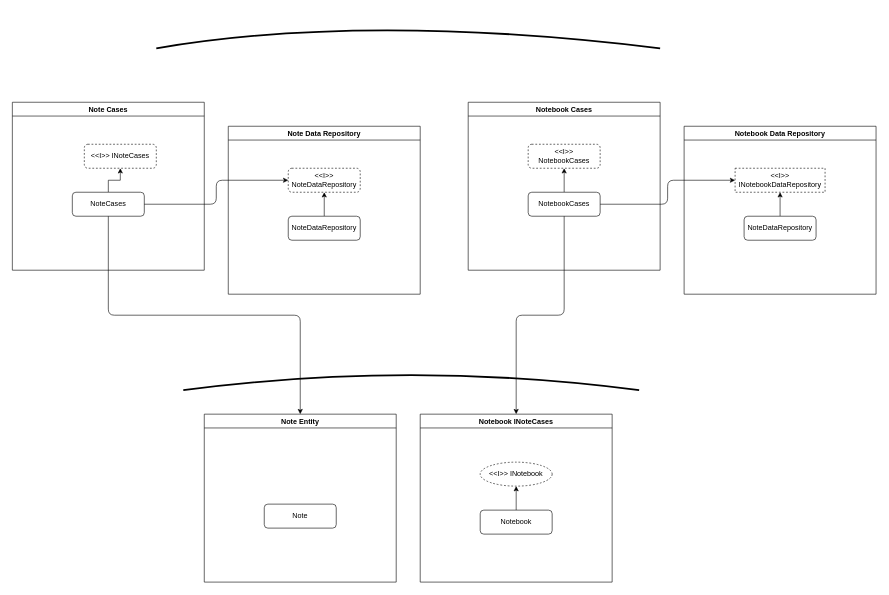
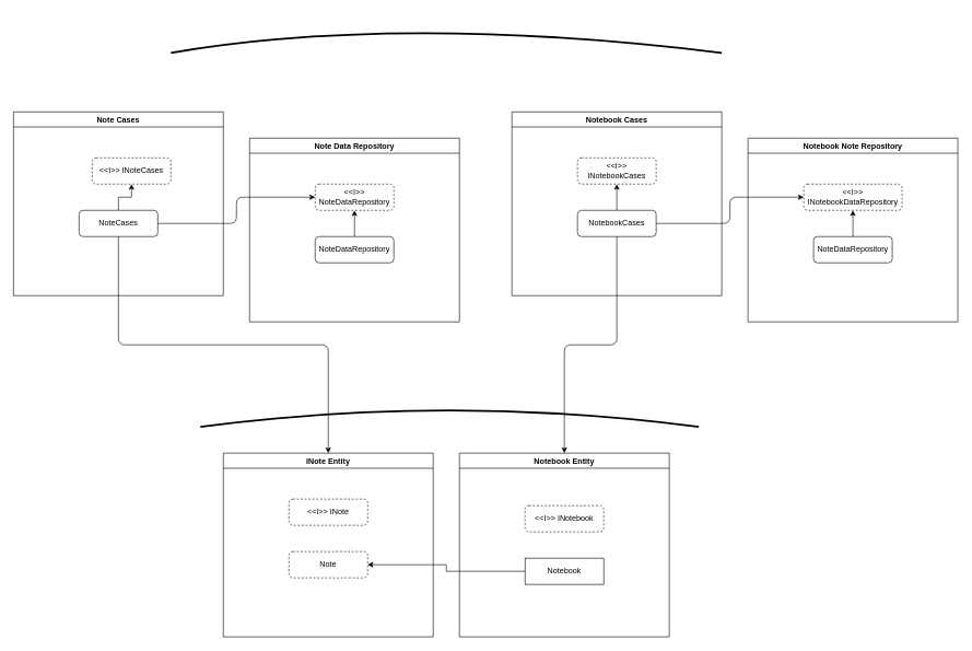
  <mxCell id="0" />
  <mxCell id="1" parent="0" />
- <mxCell id="2" value="Note Entity" style="swimlane;" vertex="1" parent="1"><mxGeometry x="340" y="690" width="320" height="280" as="geometry" /></mxCell>
- <mxCell id="3" value="Note" style="rounded=1;whiteSpace=wrap;html=1;" vertex="1" parent="2"><mxGeometry x="100" y="150" width="120" height="40" as="geometry" /></mxCell>
- <mxCell id="5" value="Notebook INoteCases" style="swimlane;" vertex="1" parent="1"><mxGeometry x="700" y="690" width="320" height="280" as="geometry" /></mxCell>
- <mxCell id="6" style="edgeStyle=orthogonalEdgeStyle;rounded=0;orthogonalLoop=1;jettySize=auto;html=1;entryX=0.5;entryY=1;entryDx=0;entryDy=0;" edge="1" parent="5" source="7" target="8"><mxGeometry relative="1" as="geometry" /></mxCell>
- <mxCell id="7" value="Notebook" style="rounded=1;whiteSpace=wrap;html=1;" vertex="1" parent="5"><mxGeometry x="100" y="160" width="120" height="40" as="geometry" /></mxCell>
- <mxCell id="8" value="&amp;lt;&amp;lt;I&amp;gt;&amp;gt; INotebook" style="ellipse;whiteSpace=wrap;html=1;dashed=1;" vertex="1" parent="5"><mxGeometry x="100" y="80" width="120" height="40" as="geometry" /></mxCell>
+ <mxCell id="2" value="INote Entity" style="swimlane;" vertex="1" parent="1"><mxGeometry x="340" y="690" width="320" height="280" as="geometry" /></mxCell>
+ <mxCell id="3" value="Note" style="rounded=1;whiteSpace=wrap;html=1;dashed=1;" vertex="1" parent="2"><mxGeometry x="100" y="150" width="120" height="40" as="geometry" /></mxCell>
+ <mxCell id="4" value="&amp;lt;&amp;lt;I&amp;gt;&amp;gt; INote" style="rounded=1;whiteSpace=wrap;html=1;dashed=1;" vertex="1" parent="2"><mxGeometry x="100" y="70" width="120" height="40" as="geometry" /></mxCell>
+ <mxCell id="5" value="Notebook Entity" style="swimlane;" vertex="1" parent="1"><mxGeometry x="700" y="690" width="320" height="280" as="geometry" /></mxCell>
+ <mxCell id="6" style="edgeStyle=orthogonalEdgeStyle;rounded=0;orthogonalLoop=1;jettySize=auto;html=1;" edge="1" parent="5" source="7" target="3"><mxGeometry relative="1" as="geometry" /></mxCell>
+ <mxCell id="7" value="Notebook" style="whiteSpace=wrap;html=1;rounded=0;" vertex="1" parent="5"><mxGeometry x="100" y="160" width="120" height="40" as="geometry" /></mxCell>
+ <mxCell id="8" value="&amp;lt;&amp;lt;I&amp;gt;&amp;gt; INotebook" style="rounded=1;whiteSpace=wrap;html=1;dashed=1;" vertex="1" parent="5"><mxGeometry x="100" y="80" width="120" height="40" as="geometry" /></mxCell>
  <mxCell id="9" value="Note Cases" style="swimlane;startSize=23;" vertex="1" parent="1"><mxGeometry x="20" y="170" width="320" height="280" as="geometry" /></mxCell>
  <mxCell id="10" style="edgeStyle=orthogonalEdgeStyle;rounded=0;orthogonalLoop=1;jettySize=auto;html=1;entryX=0.5;entryY=1;entryDx=0;entryDy=0;" edge="1" parent="9" source="11" target="12"><mxGeometry relative="1" as="geometry" /></mxCell>
  <mxCell id="11" value="NoteCases" style="rounded=1;whiteSpace=wrap;html=1;" vertex="1" parent="9"><mxGeometry x="100" y="150" width="120" height="40" as="geometry" /></mxCell>
  <mxCell id="12" value="&amp;lt;&amp;lt;I&amp;gt;&amp;gt; INoteCases" style="rounded=1;whiteSpace=wrap;html=1;dashed=1;" vertex="1" parent="9"><mxGeometry x="120" y="70" width="120" height="40" as="geometry" /></mxCell>
  <mxCell id="13" value="Note Data Repository" style="swimlane;startSize=23;" vertex="1" parent="1"><mxGeometry x="380" y="210" width="320" height="280" as="geometry" /></mxCell>
  <mxCell id="14" style="edgeStyle=orthogonalEdgeStyle;rounded=0;orthogonalLoop=1;jettySize=auto;html=1;entryX=0.5;entryY=1;entryDx=0;entryDy=0;" edge="1" parent="13" source="15" target="16"><mxGeometry relative="1" as="geometry" /></mxCell>
  <mxCell id="15" value="NoteDataRepository" style="rounded=1;whiteSpace=wrap;html=1;" vertex="1" parent="13"><mxGeometry x="100" y="150" width="120" height="40" as="geometry" /></mxCell>
  <mxCell id="16" value="&amp;lt;&amp;lt;I&amp;gt;&amp;gt; NoteDataRepository" style="rounded=1;whiteSpace=wrap;html=1;dashed=1;" vertex="1" parent="13"><mxGeometry x="100" y="70" width="120" height="40" as="geometry" /></mxCell>
  <mxCell id="17" style="edgeStyle=orthogonalEdgeStyle;orthogonalLoop=1;jettySize=auto;html=1;entryX=0;entryY=0.5;entryDx=0;entryDy=0;rounded=1;exitX=1;exitY=0.5;exitDx=0;exitDy=0;" edge="1" parent="1" source="11" target="16"><mxGeometry relative="1" as="geometry" /></mxCell>
  <mxCell id="18" value="" style="endArrow=none;html=1;curved=1;strokeWidth=3;" edge="1" parent="1"><mxGeometry width="50" height="50" relative="1" as="geometry"><mxPoint x="305" y="650" as="sourcePoint" /><mxPoint x="1065" y="650" as="targetPoint" /><Array as="points"><mxPoint x="685" y="600" /></Array></mxGeometry></mxCell>
  <mxCell id="19" style="edgeStyle=orthogonalEdgeStyle;rounded=1;orthogonalLoop=1;jettySize=auto;html=1;entryX=0.5;entryY=0;entryDx=0;entryDy=0;exitX=0.5;exitY=1;exitDx=0;exitDy=0;" edge="1" parent="1" source="11" target="2"><mxGeometry relative="1" as="geometry" /></mxCell>
  <mxCell id="20" value="Notebook Cases" style="swimlane;startSize=23;" vertex="1" parent="1"><mxGeometry x="780" y="170" width="320" height="280" as="geometry" /></mxCell>
  <mxCell id="21" style="edgeStyle=orthogonalEdgeStyle;rounded=0;orthogonalLoop=1;jettySize=auto;html=1;entryX=0.5;entryY=1;entryDx=0;entryDy=0;" edge="1" parent="20" source="22" target="23"><mxGeometry relative="1" as="geometry" /></mxCell>
  <mxCell id="22" value="NotebookCases" style="rounded=1;whiteSpace=wrap;html=1;" vertex="1" parent="20"><mxGeometry x="100" y="150" width="120" height="40" as="geometry" /></mxCell>
- <mxCell id="23" value="&amp;lt;&amp;lt;I&amp;gt;&amp;gt; NotebookCases" style="rounded=1;whiteSpace=wrap;html=1;dashed=1;" vertex="1" parent="20"><mxGeometry x="100" y="70" width="120" height="40" as="geometry" /></mxCell>
- <mxCell id="24" value="Notebook Data Repository" style="swimlane;startSize=23;" vertex="1" parent="1"><mxGeometry x="1140" y="210" width="320" height="280" as="geometry" /></mxCell>
+ <mxCell id="23" value="&amp;lt;&amp;lt;I&amp;gt;&amp;gt; INotebookCases" style="rounded=1;whiteSpace=wrap;html=1;dashed=1;" vertex="1" parent="20"><mxGeometry x="100" y="70" width="120" height="40" as="geometry" /></mxCell>
+ <mxCell id="24" value="Notebook Note Repository" style="swimlane;startSize=23;" vertex="1" parent="1"><mxGeometry x="1140" y="210" width="320" height="280" as="geometry" /></mxCell>
  <mxCell id="25" style="edgeStyle=orthogonalEdgeStyle;rounded=0;orthogonalLoop=1;jettySize=auto;html=1;entryX=0.5;entryY=1;entryDx=0;entryDy=0;" edge="1" parent="24" source="26" target="27"><mxGeometry relative="1" as="geometry" /></mxCell>
  <mxCell id="26" value="NoteDataRepository" style="rounded=1;whiteSpace=wrap;html=1;" vertex="1" parent="24"><mxGeometry x="100" y="150" width="120" height="40" as="geometry" /></mxCell>
- <mxCell id="27" value="&amp;lt;&amp;lt;I&amp;gt;&amp;gt; INotebookDataRepository" style="whiteSpace=wrap;html=1;dashed=1;rounded=0;" vertex="1" parent="24"><mxGeometry x="85" y="70" width="150" height="40" as="geometry" /></mxCell>
+ <mxCell id="27" value="&amp;lt;&amp;lt;I&amp;gt;&amp;gt; INotebookDataRepository" style="rounded=1;whiteSpace=wrap;html=1;dashed=1;" vertex="1" parent="24"><mxGeometry x="85" y="70" width="150" height="40" as="geometry" /></mxCell>
  <mxCell id="28" style="edgeStyle=orthogonalEdgeStyle;orthogonalLoop=1;jettySize=auto;html=1;entryX=0;entryY=0.5;entryDx=0;entryDy=0;strokeColor=#000000;strokeWidth=1;rounded=1;" edge="1" parent="1" source="22" target="27"><mxGeometry relative="1" as="geometry" /></mxCell>
  <mxCell id="29" style="edgeStyle=orthogonalEdgeStyle;rounded=1;orthogonalLoop=1;jettySize=auto;html=1;entryX=0.5;entryY=0;entryDx=0;entryDy=0;strokeColor=#000000;strokeWidth=1;" edge="1" parent="1" source="22" target="5"><mxGeometry relative="1" as="geometry" /></mxCell>
  <mxCell id="30" value="" style="endArrow=none;html=1;curved=1;strokeWidth=3;" edge="1" parent="1"><mxGeometry width="50" height="50" relative="1" as="geometry"><mxPoint y="80" as="sourcePoint" x="260" /><mxPoint x="1100" y="80" as="targetPoint" /><Array as="points"><mxPoint x="610" y="20" /></Array></mxGeometry></mxCell>
